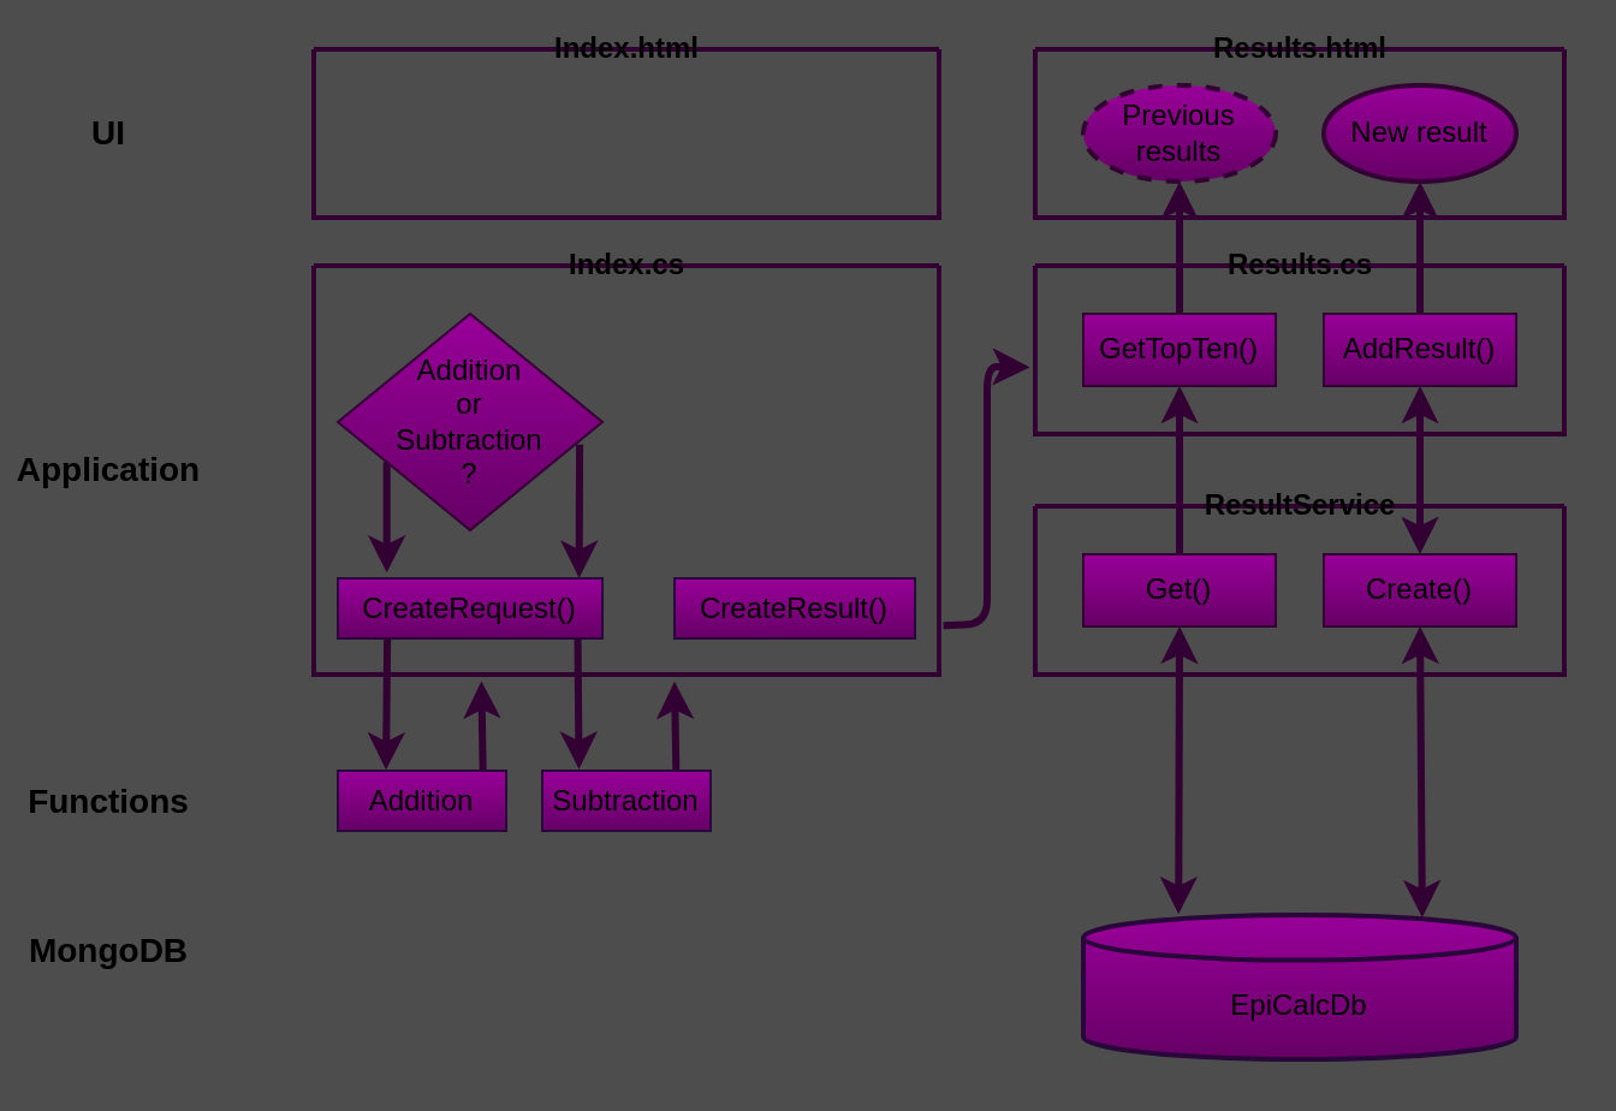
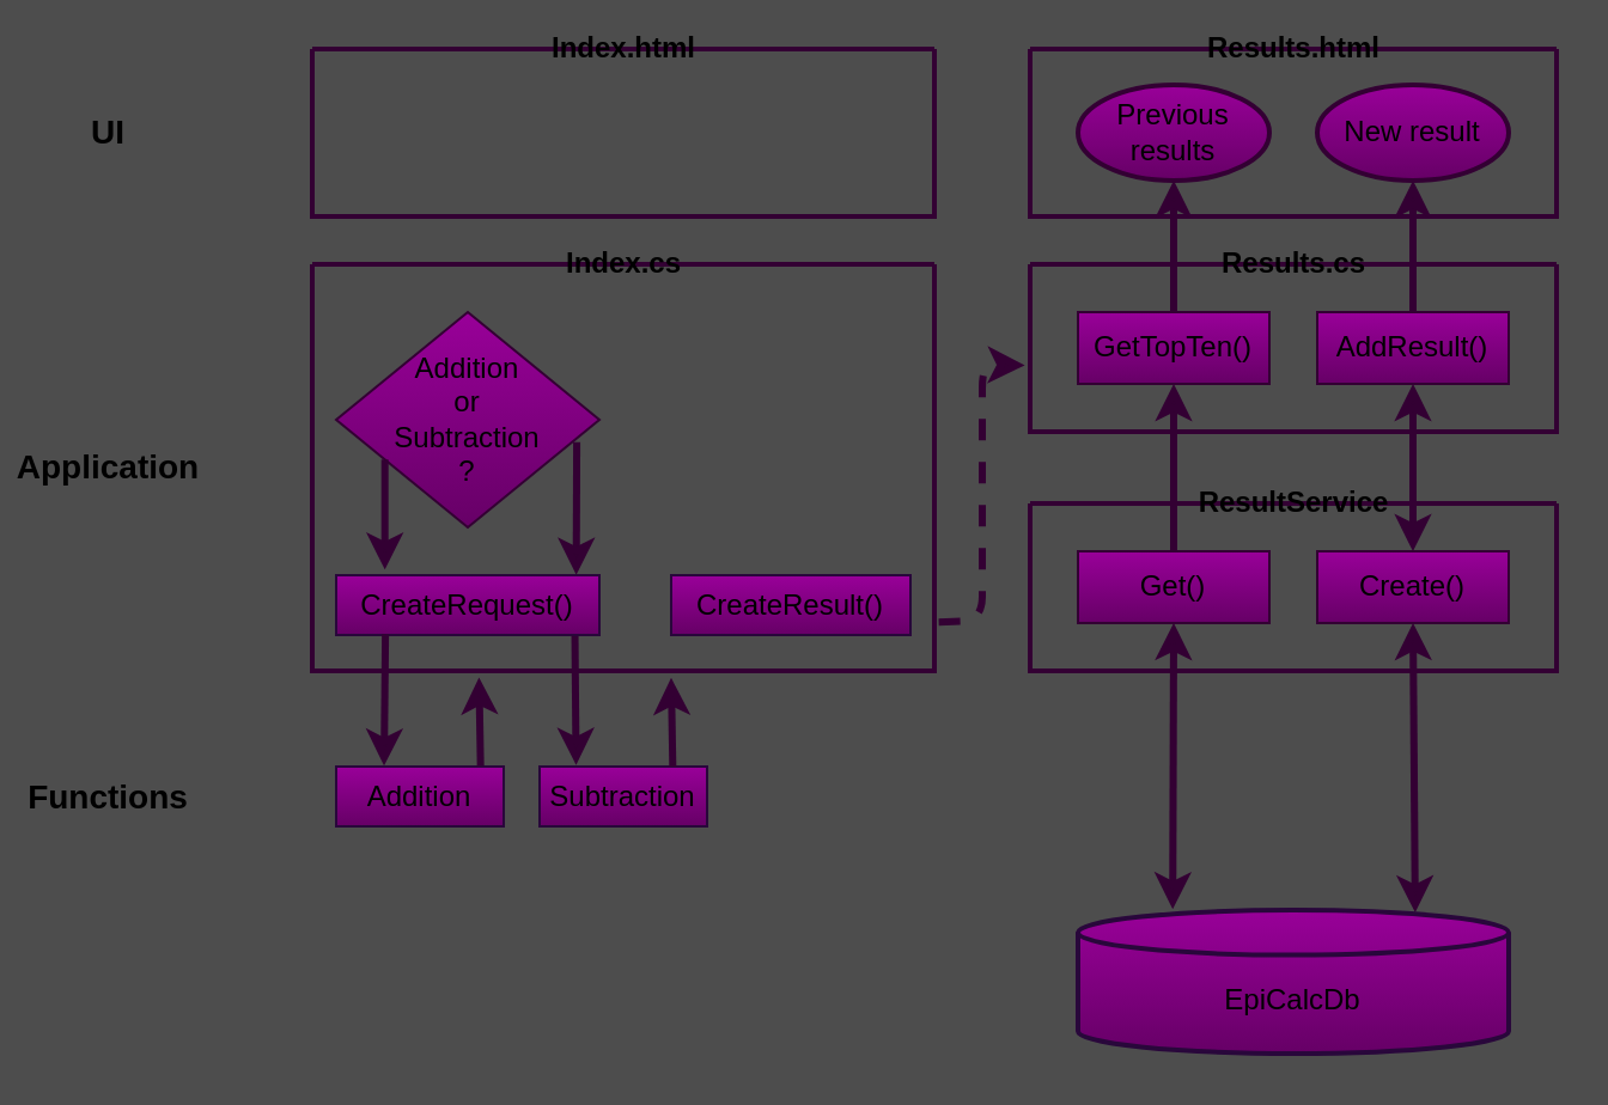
  <mxCell id="0" />
  <mxCell id="1" parent="0" />
  <mxCell id="2" value="&lt;font style=&quot;font-size: 14px&quot;&gt;&lt;b&gt;UI&lt;/b&gt;&lt;/font&gt;" style="text;html=1;strokeColor=none;fillColor=none;align=center;verticalAlign=middle;whiteSpace=wrap;rounded=0;" parent="1" vertex="1"><mxGeometry x="20" y="40" width="50" height="30" as="geometry" /></mxCell>
  <mxCell id="3" value="Application" style="text;html=1;strokeColor=none;fillColor=none;align=center;verticalAlign=middle;whiteSpace=wrap;rounded=0;fontStyle=1;fontSize=14;" parent="1" vertex="1"><mxGeometry x="20" y="180" width="50" height="30" as="geometry" /></mxCell>
  <mxCell id="4" value="Functions" style="text;html=1;strokeColor=none;fillColor=none;align=center;verticalAlign=middle;whiteSpace=wrap;rounded=0;fontSize=14;fontStyle=1" parent="1" vertex="1"><mxGeometry x="20" y="317.5" width="50" height="30" as="geometry" /></mxCell>
  <mxCell id="5" value="Index.cs" style="swimlane;startSize=0;dashed=0;strokeColor=#330033;fillColor=#990099;gradientColor=#660066;html=1;strokeWidth=2;" vertex="1" parent="1"><mxGeometry x="130" y="110" width="260" height="170" as="geometry" /></mxCell>
  <mxCell id="6" value="Addition&lt;br&gt;or&lt;br&gt;Subtraction&lt;br&gt;?" style="rhombus;whiteSpace=wrap;html=1;dashed=0;strokeColor=#330033;fillColor=#990099;gradientColor=#660066;" vertex="1" parent="5"><mxGeometry x="10" y="20" width="110" height="90" as="geometry" /></mxCell>
  <mxCell id="7" value="CreateRequest()" style="rounded=0;whiteSpace=wrap;html=1;dashed=0;strokeColor=#29073B;strokeWidth=1;fillColor=#990099;gradientColor=#660066;" vertex="1" parent="5"><mxGeometry x="10" y="130" width="110" height="25" as="geometry" /></mxCell>
  <mxCell id="8" value="CreateResult()" style="rounded=0;whiteSpace=wrap;html=1;dashed=0;strokeColor=#29073B;strokeWidth=1;fillColor=#990099;gradientColor=#660066;" vertex="1" parent="5"><mxGeometry x="150" y="130" width="100" height="25" as="geometry" /></mxCell>
  <mxCell id="9" value="" style="endArrow=classic;html=1;strokeColor=#330033;strokeWidth=3;exitX=0.185;exitY=0.685;exitDx=0;exitDy=0;exitPerimeter=0;entryX=0.185;entryY=-0.093;entryDx=0;entryDy=0;entryPerimeter=0;" edge="1" parent="5" source="6" target="7"><mxGeometry width="50" height="50" relative="1" as="geometry"><mxPoint x="40.57" y="164.675" as="sourcePoint" /><mxPoint x="40.02" y="219.675" as="targetPoint" /></mxGeometry></mxCell>
  <mxCell id="10" value="" style="endArrow=classic;html=1;strokeColor=#330033;strokeWidth=3;exitX=0.914;exitY=0.604;exitDx=0;exitDy=0;exitPerimeter=0;entryX=0.912;entryY=-0.007;entryDx=0;entryDy=0;entryPerimeter=0;" edge="1" parent="5" source="6" target="7"><mxGeometry width="50" height="50" relative="1" as="geometry"><mxPoint x="112" y="80" as="sourcePoint" /><mxPoint x="112" y="120" as="targetPoint" /></mxGeometry></mxCell>
  <mxCell id="11" value="Addition" style="rounded=0;whiteSpace=wrap;html=1;dashed=0;strokeColor=#29073B;strokeWidth=1;fillColor=#990099;gradientColor=#660066;" vertex="1" parent="1"><mxGeometry x="140" y="320" width="70" height="25" as="geometry" /></mxCell>
  <mxCell id="12" value="Subtraction" style="rounded=0;whiteSpace=wrap;html=1;dashed=0;strokeColor=#29073B;strokeWidth=1;fillColor=#990099;gradientColor=#660066;" vertex="1" parent="1"><mxGeometry x="225" y="320" width="70" height="25" as="geometry" /></mxCell>
  <mxCell id="13" value="ResultService" style="swimlane;startSize=0;dashed=0;strokeWidth=2;fillColor=#990099;gradientColor=#660066;html=1;strokeColor=#330033;" vertex="1" parent="1"><mxGeometry x="430" y="210" width="220" height="70" as="geometry" /></mxCell>
  <mxCell id="14" value="Get()" style="rounded=0;whiteSpace=wrap;html=1;strokeColor=#330033;fillColor=#990099;gradientColor=#660066;align=center;" vertex="1" parent="13"><mxGeometry x="20" y="20" width="80" height="30" as="geometry" /></mxCell>
  <mxCell id="15" value="Create()" style="rounded=0;whiteSpace=wrap;html=1;strokeColor=#330033;fillColor=#990099;gradientColor=#660066;align=center;" vertex="1" parent="13"><mxGeometry x="120" y="20" width="80" height="30" as="geometry" /></mxCell>
- <mxCell id="16" value="MongoDB" style="text;html=1;strokeColor=none;fillColor=none;align=center;verticalAlign=middle;whiteSpace=wrap;rounded=0;fontSize=14;fontStyle=1" vertex="1" parent="1"><mxGeometry x="20" y="380" width="50" height="30" as="geometry" /></mxCell>
  <mxCell id="17" value="EpiCalcDb" style="shape=cylinder3;whiteSpace=wrap;html=1;boundedLbl=1;backgroundOutline=1;size=9.4;dashed=0;strokeColor=#29073B;strokeWidth=2;fillColor=#990099;gradientColor=#660066;" vertex="1" parent="1"><mxGeometry x="450" y="380" width="180" height="60" as="geometry" /></mxCell>
  <mxCell id="18" value="" style="endArrow=classic;html=1;strokeColor=#330033;strokeWidth=3;exitX=0.187;exitY=0.987;exitDx=0;exitDy=0;exitPerimeter=0;entryX=0.286;entryY=-0.013;entryDx=0;entryDy=0;entryPerimeter=0;" edge="1" parent="1" source="7" target="11"><mxGeometry width="50" height="50" relative="1" as="geometry"><mxPoint x="300" y="250" as="sourcePoint" /><mxPoint x="350" y="200" as="targetPoint" /></mxGeometry></mxCell>
  <mxCell id="19" value="" style="endArrow=classic;html=1;strokeColor=#330033;strokeWidth=3;entryX=0.218;entryY=-0.027;entryDx=0;entryDy=0;entryPerimeter=0;exitX=0.907;exitY=1.016;exitDx=0;exitDy=0;exitPerimeter=0;" edge="1" parent="1" source="7" target="12"><mxGeometry width="50" height="50" relative="1" as="geometry"><mxPoint x="240" y="270" as="sourcePoint" /><mxPoint x="243" y="310" as="targetPoint" /></mxGeometry></mxCell>
  <mxCell id="20" value="" style="endArrow=classic;html=1;strokeColor=#330033;strokeWidth=3;exitX=0.862;exitY=-0.009;exitDx=0;exitDy=0;exitPerimeter=0;entryX=0.268;entryY=1.016;entryDx=0;entryDy=0;entryPerimeter=0;" edge="1" parent="1" source="11" target="5"><mxGeometry width="50" height="50" relative="1" as="geometry"><mxPoint x="170.57" y="274.675" as="sourcePoint" /><mxPoint x="200" y="290" as="targetPoint" /></mxGeometry></mxCell>
  <mxCell id="21" value="" style="endArrow=classic;html=1;strokeColor=#330033;strokeWidth=3;exitX=0.862;exitY=-0.009;exitDx=0;exitDy=0;exitPerimeter=0;entryX=0.268;entryY=1.016;entryDx=0;entryDy=0;entryPerimeter=0;" edge="1" parent="1"><mxGeometry width="50" height="50" relative="1" as="geometry"><mxPoint x="280.66" y="319.995" as="sourcePoint" /><mxPoint x="280" y="282.94" as="targetPoint" /></mxGeometry></mxCell>
- <mxCell id="22" value="" style="endArrow=classic;html=1;strokeColor=#330033;strokeWidth=3;entryX=-0.01;entryY=0.603;entryDx=0;entryDy=0;entryPerimeter=0;exitX=1.007;exitY=0.88;exitDx=0;exitDy=0;exitPerimeter=0;" edge="1" parent="1" source="5" target="33"><mxGeometry width="50" height="50" relative="1" as="geometry"><mxPoint x="410" y="310" as="sourcePoint" /><mxPoint x="430" y="240" as="targetPoint" /><Array as="points"><mxPoint x="410" y="259" /><mxPoint x="410" y="152" /></Array></mxGeometry></mxCell>
+ <mxCell id="22" value="" style="endArrow=classic;html=1;strokeColor=#330033;strokeWidth=3;entryX=-0.01;entryY=0.603;entryDx=0;entryDy=0;entryPerimeter=0;exitX=1.007;exitY=0.88;exitDx=0;exitDy=0;exitPerimeter=0;dashed=1;" edge="1" parent="1" source="5" target="33"><mxGeometry width="50" height="50" relative="1" as="geometry"><mxPoint x="410" y="310" as="sourcePoint" /><mxPoint x="430" y="240" as="targetPoint" /><Array as="points"><mxPoint x="410" y="259" /><mxPoint x="410" y="152" /></Array></mxGeometry></mxCell>
  <mxCell id="23" value="" style="endArrow=none;html=1;strokeColor=#330033;strokeWidth=3;exitX=0.5;exitY=1;exitDx=0;exitDy=0;entryX=0.5;entryY=0;entryDx=0;entryDy=0;startArrow=classic;startFill=1;" edge="1" parent="1" source="34" target="14"><mxGeometry width="50" height="50" relative="1" as="geometry"><mxPoint x="360" y="270" as="sourcePoint" /><mxPoint x="410" y="220" as="targetPoint" /></mxGeometry></mxCell>
  <mxCell id="24" value="" style="endArrow=classic;html=1;strokeColor=#330033;strokeWidth=3;exitX=0.5;exitY=1;exitDx=0;exitDy=0;entryX=0.22;entryY=-0.006;entryDx=0;entryDy=0;startArrow=classic;startFill=1;entryPerimeter=0;" edge="1" parent="1" source="14" target="17"><mxGeometry width="50" height="50" relative="1" as="geometry"><mxPoint x="489.58" y="280" as="sourcePoint" /><mxPoint x="489.58" y="350" as="targetPoint" /></mxGeometry></mxCell>
  <mxCell id="25" value="" style="endArrow=classic;html=1;strokeColor=#330033;strokeWidth=3;exitX=0.5;exitY=1;exitDx=0;exitDy=0;entryX=0.783;entryY=0.017;entryDx=0;entryDy=0;startArrow=classic;startFill=1;entryPerimeter=0;" edge="1" parent="1" source="15" target="17"><mxGeometry width="50" height="50" relative="1" as="geometry"><mxPoint x="500" y="270" as="sourcePoint" /><mxPoint x="499.6" y="389.64" as="targetPoint" /></mxGeometry></mxCell>
  <mxCell id="26" value="" style="endArrow=classic;html=1;strokeColor=#330033;strokeWidth=3;exitX=0.5;exitY=1;exitDx=0;exitDy=0;startArrow=classic;startFill=1;" edge="1" parent="1" source="35"><mxGeometry width="50" height="50" relative="1" as="geometry"><mxPoint x="600" y="270" as="sourcePoint" /><mxPoint x="590" y="230" as="targetPoint" /></mxGeometry></mxCell>
  <mxCell id="27" value="Index.html" style="swimlane;startSize=0;dashed=0;strokeColor=#330033;strokeWidth=2;fillColor=#990099;gradientColor=#660066;html=1;" vertex="1" parent="1"><mxGeometry x="130" y="20" width="260" height="70" as="geometry" /></mxCell>
  <mxCell id="28" value="Results.html" style="swimlane;startSize=0;dashed=0;strokeColor=#330033;strokeWidth=2;fillColor=#990099;gradientColor=#660066;html=1;" vertex="1" parent="1"><mxGeometry x="430" y="20" width="220" height="70" as="geometry" /></mxCell>
- <mxCell id="29" value="Previous&lt;br&gt;results" style="ellipse;whiteSpace=wrap;html=1;dashed=1;strokeColor=#330033;strokeWidth=2;fillColor=#990099;gradientColor=#660066;" vertex="1" parent="28"><mxGeometry x="20" y="15" width="80" height="40" as="geometry" /></mxCell>
+ <mxCell id="29" value="Previous&lt;br&gt;results" style="ellipse;whiteSpace=wrap;html=1;dashed=0;strokeColor=#330033;strokeWidth=2;fillColor=#990099;gradientColor=#660066;" vertex="1" parent="28"><mxGeometry x="20" y="15" width="80" height="40" as="geometry" /></mxCell>
  <mxCell id="30" value="New result" style="ellipse;whiteSpace=wrap;html=1;dashed=0;strokeColor=#330033;strokeWidth=2;fillColor=#990099;gradientColor=#660066;" vertex="1" parent="28"><mxGeometry x="120" y="15" width="80" height="40" as="geometry" /></mxCell>
  <mxCell id="31" value="" style="endArrow=classic;html=1;strokeColor=#330033;strokeWidth=3;exitX=0.5;exitY=0;exitDx=0;exitDy=0;entryX=0.5;entryY=1;entryDx=0;entryDy=0;" edge="1" parent="1" source="34" target="29"><mxGeometry width="50" height="50" relative="1" as="geometry"><mxPoint x="290.66" y="329.995" as="sourcePoint" /><mxPoint x="290" y="292.94" as="targetPoint" /></mxGeometry></mxCell>
  <mxCell id="32" value="" style="endArrow=classic;html=1;strokeColor=#330033;strokeWidth=3;exitX=0.5;exitY=0;exitDx=0;exitDy=0;entryX=0.5;entryY=1;entryDx=0;entryDy=0;" edge="1" parent="1" source="35" target="30"><mxGeometry width="50" height="50" relative="1" as="geometry"><mxPoint x="500" y="140" as="sourcePoint" /><mxPoint x="500" y="85" as="targetPoint" /></mxGeometry></mxCell>
  <mxCell id="33" value="Results.cs" style="swimlane;startSize=0;dashed=0;strokeWidth=2;fillColor=#990099;gradientColor=#660066;html=1;strokeColor=#330033;" vertex="1" parent="1"><mxGeometry x="430" y="110" width="220" height="70" as="geometry"><mxRectangle x="380" y="170" width="140" height="20" as="alternateBounds" /></mxGeometry></mxCell>
  <mxCell id="34" value="GetTopTen()" style="rounded=0;whiteSpace=wrap;html=1;strokeColor=#330033;fillColor=#990099;gradientColor=#660066;align=center;" vertex="1" parent="33"><mxGeometry x="20" y="20" width="80" height="30" as="geometry" /></mxCell>
  <mxCell id="35" value="AddResult()" style="rounded=0;whiteSpace=wrap;html=1;strokeColor=#330033;fillColor=#990099;gradientColor=#660066;align=center;" vertex="1" parent="33"><mxGeometry x="120" y="20" width="80" height="30" as="geometry" /></mxCell>
